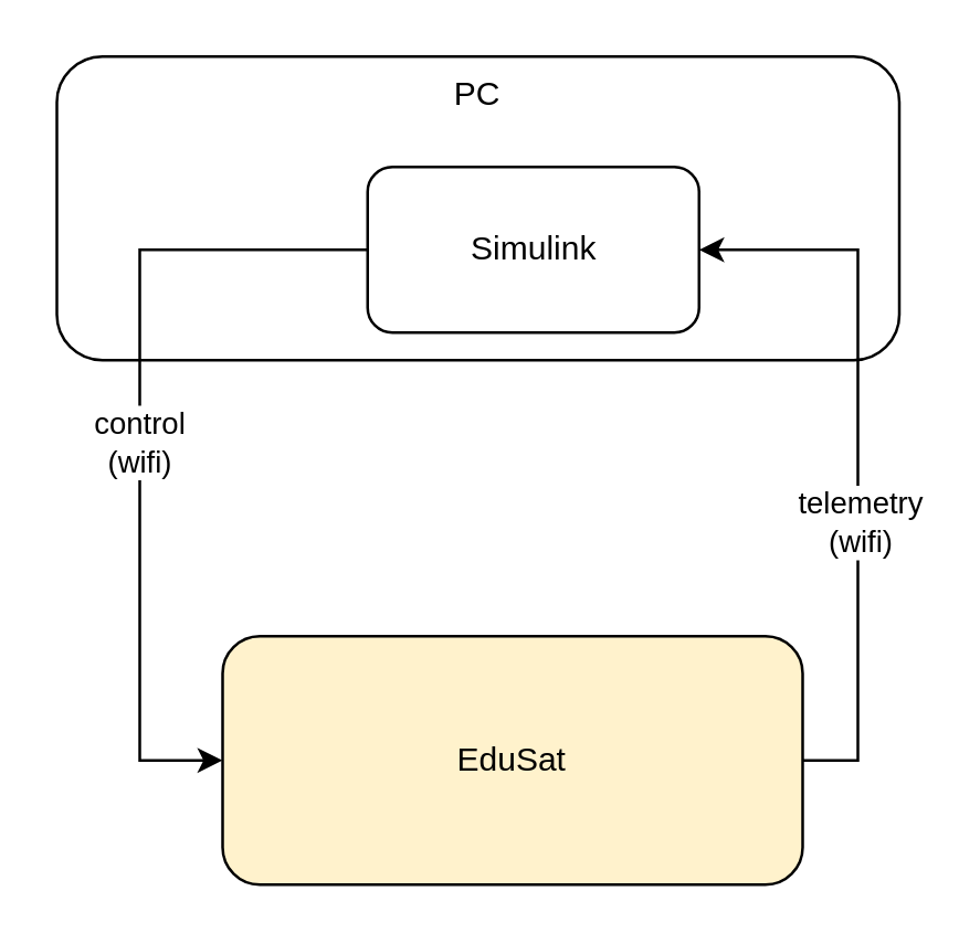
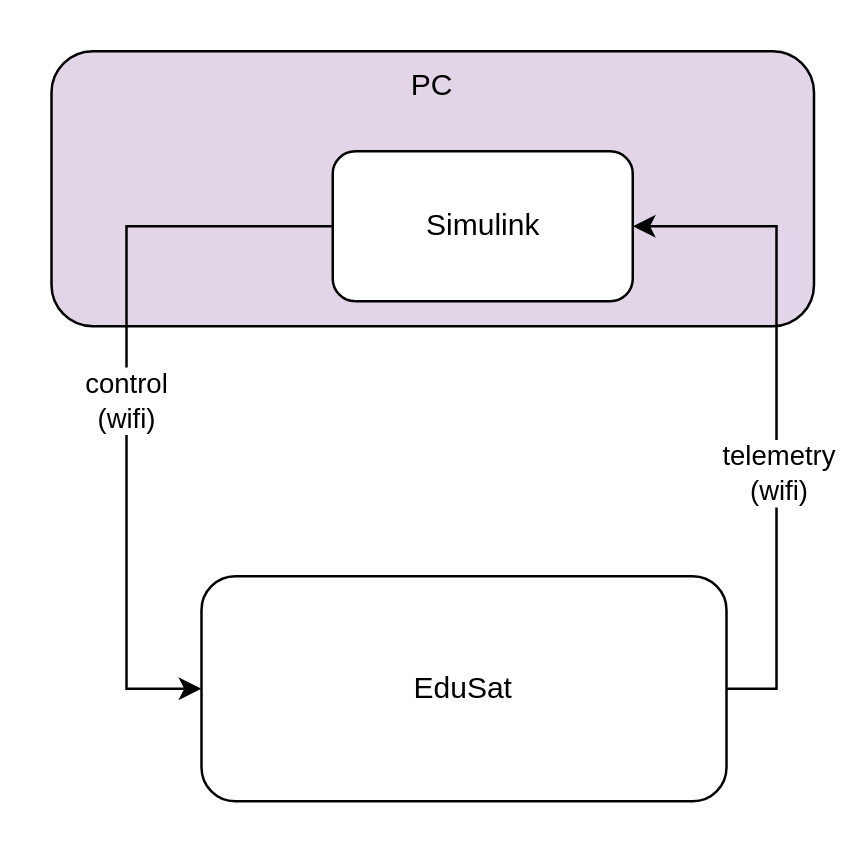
  <mxCell id="0" />
  <mxCell id="1" parent="0" />
- <mxCell id="2" value="PC" style="rounded=1;whiteSpace=wrap;html=1;verticalAlign=top;align=center;" vertex="1" parent="1"><mxGeometry x="20" y="20" width="305" height="110" as="geometry" /></mxCell>
+ <mxCell id="2" value="PC" style="rounded=1;whiteSpace=wrap;html=1;verticalAlign=top;align=center;fillColor=#e1d5e7;" vertex="1" parent="1"><mxGeometry x="20" y="20" width="305" height="110" as="geometry" /></mxCell>
  <mxCell id="3" style="edgeStyle=orthogonalEdgeStyle;rounded=0;orthogonalLoop=1;jettySize=auto;html=1;exitX=0;exitY=0.5;exitDx=0;exitDy=0;entryX=0;entryY=0.5;entryDx=0;entryDy=0;" edge="1" parent="1" source="5" target="8"><mxGeometry relative="1" as="geometry"><Array as="points"><mxPoint x="50" y="90" /><mxPoint x="50" y="275" /></Array></mxGeometry></mxCell>
  <mxCell id="4" value="control&lt;br&gt;(wifi)" style="edgeLabel;html=1;align=center;verticalAlign=middle;resizable=0;points=[];" vertex="1" connectable="0" parent="3"><mxGeometry x="0.023" y="-2" relative="1" as="geometry"><mxPoint x="1" as="offset" /></mxGeometry></mxCell>
  <mxCell id="5" value="Simulink" style="rounded=1;whiteSpace=wrap;html=1;" vertex="1" parent="1"><mxGeometry x="132.5" y="60" width="120" height="60" as="geometry" /></mxCell>
  <mxCell id="6" style="edgeStyle=orthogonalEdgeStyle;rounded=0;orthogonalLoop=1;jettySize=auto;html=1;entryX=1;entryY=0.5;entryDx=0;entryDy=0;exitX=1;exitY=0.5;exitDx=0;exitDy=0;" edge="1" parent="1" source="8" target="5"><mxGeometry relative="1" as="geometry" /></mxCell>
  <mxCell id="7" value="telemetry&lt;br&gt;(wifi)" style="edgeLabel;html=1;align=center;verticalAlign=middle;resizable=0;points=[];" vertex="1" connectable="0" parent="6"><mxGeometry x="-0.182" relative="1" as="geometry"><mxPoint as="offset" /></mxGeometry></mxCell>
- <mxCell id="8" value="EduSat" style="rounded=1;whiteSpace=wrap;html=1;fillColor=#fff2cc;" vertex="1" parent="1"><mxGeometry x="80" y="230" width="210" height="90" as="geometry" /></mxCell>
+ <mxCell id="8" value="EduSat" style="rounded=1;whiteSpace=wrap;html=1;" vertex="1" parent="1"><mxGeometry x="80" y="230" width="210" height="90" as="geometry" /></mxCell>
